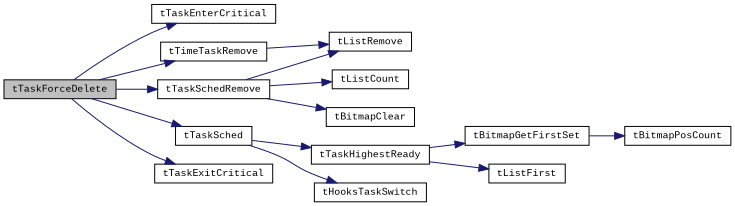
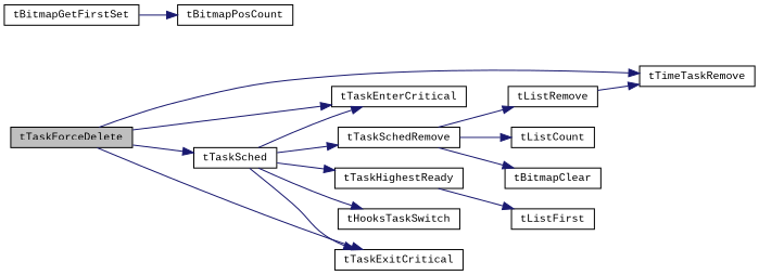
  digraph {
    fontname="Liberation Mono"
    rankdir=LR
    node [color=black fillcolor=white fontname="Liberation Mono" fontsize=10 shape=record style=filled]
    edge [color=midnightblue fontname="Liberation Mono" fontsize=10 labelfontname=Helvetica labelfontsize=10 style=solid]
    n1 [fillcolor=grey75 fontcolor=black height=0.2 label=tTaskForceDelete width=0.4]
    n2 [height=0.2 label=tTaskEnterCritical width=0.4]
    n3 [height=0.2 label=tTimeTaskRemove width=0.4]
    n4 [height=0.2 label=tTaskSchedRemove width=0.4]
    n5 [height=0.2 label=tTaskSched width=0.4]
    n6 [height=0.2 label=tTaskExitCritical width=0.4]
    n7 [height=0.2 label=tListRemove width=0.4]
    n8 [height=0.2 label=tListCount width=0.4]
    n9 [height=0.2 label=tBitmapClear width=0.4]
    n10 [height=0.2 label=tTaskHighestReady width=0.4]
    n11 [height=0.2 label=tHooksTaskSwitch width=0.4]
    n12 [height=0.2 label=tBitmapGetFirstSet width=0.4]
    n13 [height=0.2 label=tListFirst width=0.4]
    n14 [height=0.2 label=tBitmapPosCount width=0.4]
    n1 -> n2
    n1 -> n3
-   n1 -> n4
+   n5 -> n4
    n1 -> n5
    n1 -> n6
-   n3 -> n7
+   n7 -> n3
    n4 -> n7
    n4 -> n8
    n4 -> n9
+   n5 -> n2
+   n5 -> n6
    n5 -> n10
    n5 -> n11
-   n10 -> n12
    n10 -> n13
    n12 -> n14
  }
